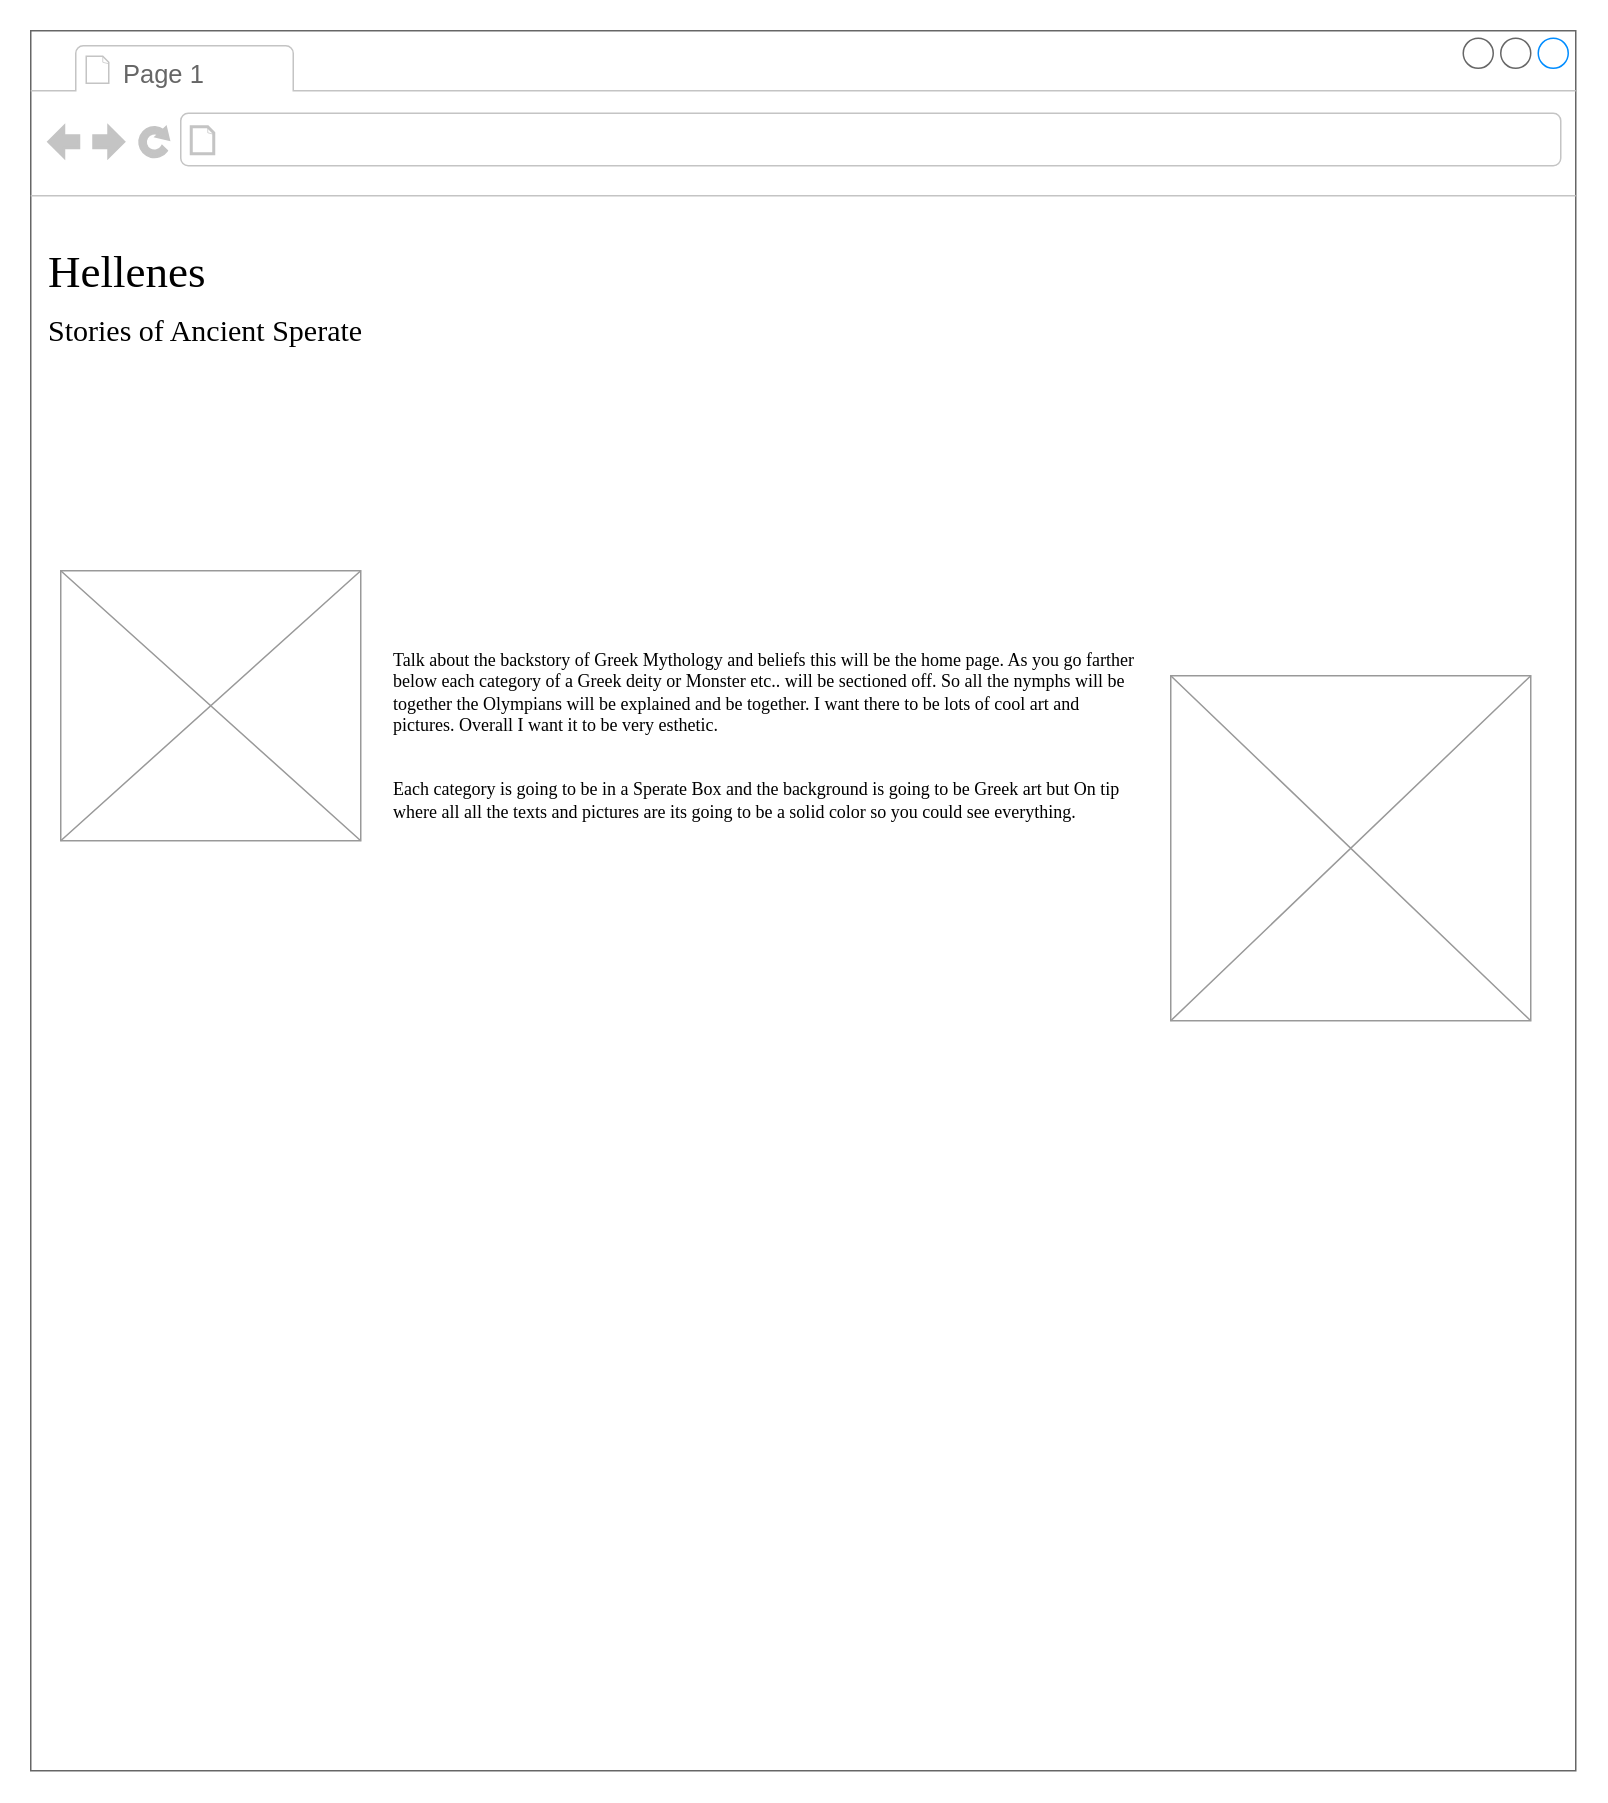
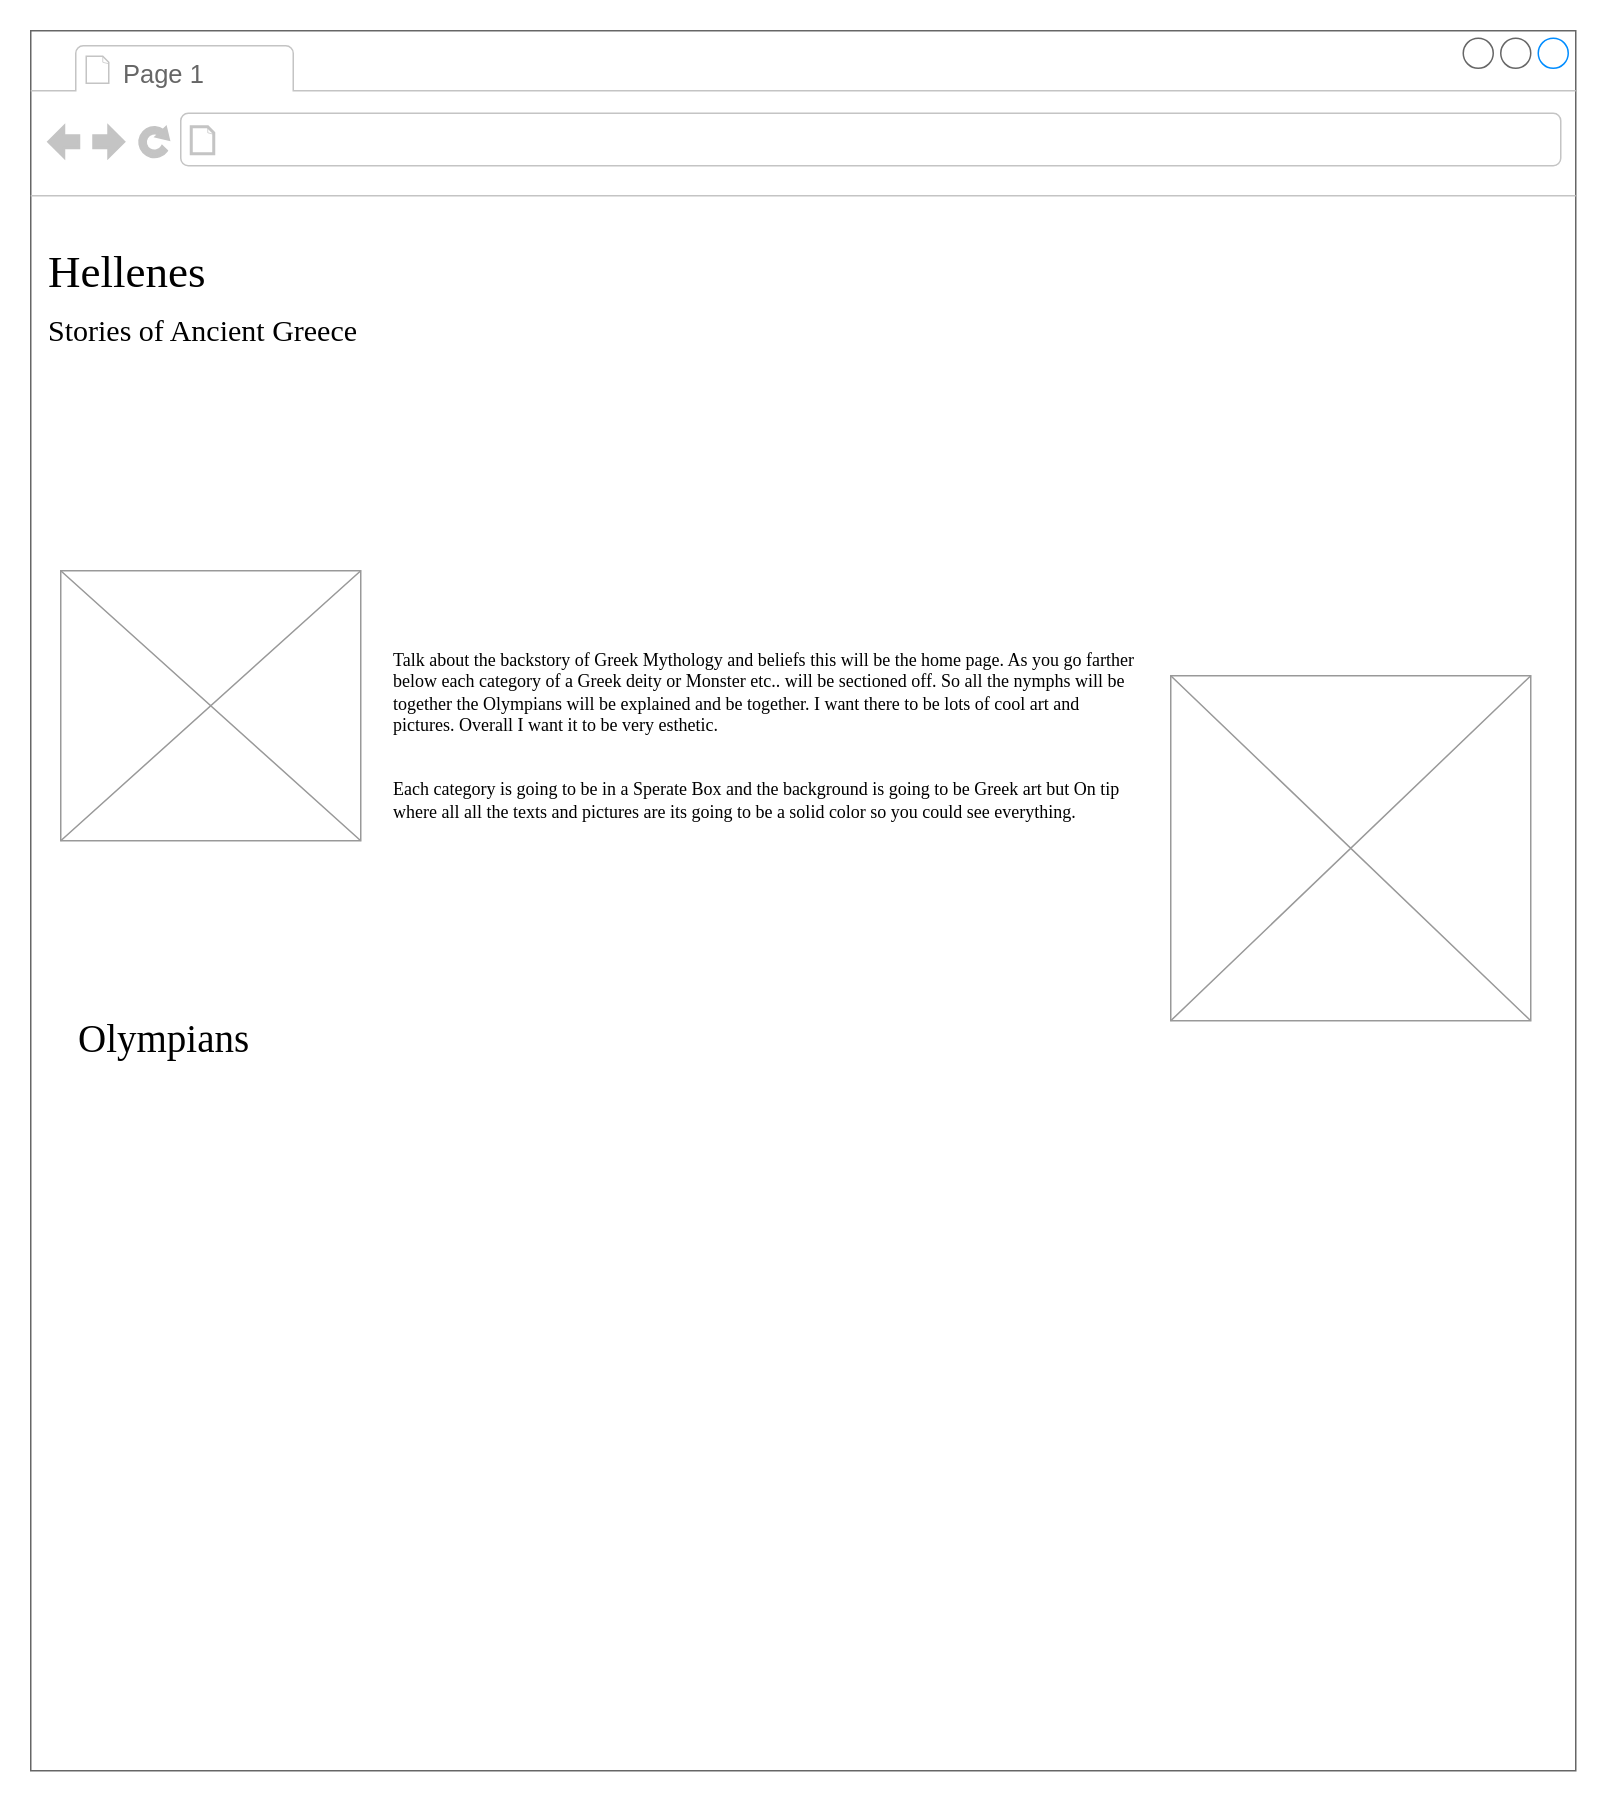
  <mxCell id="0" />
  <mxCell id="1" parent="0" />
  <mxCell id="2" value="" style="strokeWidth=1;shadow=0;dashed=0;align=left;html=1;shape=mxgraph.mockup.containers.browserWindow;rSize=0;strokeColor=#666666;mainText=,;recursiveResize=0;rounded=0;labelBackgroundColor=none;fontFamily=Verdana;fontSize=12" parent="1" vertex="1"><mxGeometry x="20" y="20" width="1030" height="1160" as="geometry" /></mxCell>
  <mxCell id="3" value="Page 1" style="strokeWidth=1;shadow=0;dashed=0;align=center;html=1;shape=mxgraph.mockup.containers.anchor;fontSize=17;fontColor=#666666;align=left;" parent="2" vertex="1"><mxGeometry x="60" y="12" width="135" height="35" as="geometry" /></mxCell>
- <mxCell id="4" value="Hellenes&amp;nbsp;&lt;br style=&quot;font-size: 13px;&quot;&gt;&lt;span style=&quot;font-size: 20px;&quot;&gt;Stories of Ancient&amp;nbsp;Sperate&lt;/span&gt;" style="text;html=1;points=[];align=left;verticalAlign=top;spacingTop=-4;fontSize=30;fontFamily=Verdana" parent="2" vertex="1"><mxGeometry x="10" y="140" width="370" height="80" as="geometry" /></mxCell>
+ <mxCell id="4" value="Hellenes&amp;nbsp;&lt;br style=&quot;font-size: 13px;&quot;&gt;&lt;span style=&quot;font-size: 20px;&quot;&gt;Stories of Ancient&amp;nbsp;Greece&lt;/span&gt;" style="text;html=1;points=[];align=left;verticalAlign=top;spacingTop=-4;fontSize=30;fontFamily=Verdana" parent="2" vertex="1"><mxGeometry x="10" y="140" width="370" height="80" as="geometry" /></mxCell>
  <mxCell id="5" value="Talk about the backstory of Greek Mythology and beliefs this will be the home page. As you go farther below each category of a Greek deity or Monster etc.. will be sectioned off. So all the nymphs will be together the Olympians will be explained and be together. I want there to be lots of cool art and pictures. Overall I want it to be very esthetic.&lt;br&gt;&lt;br&gt;&lt;br&gt;Each category is going to be in a Sperate Box and the background is going to be Greek art but On tip where all all the texts and pictures are its going to be a solid color so you could see everything." style="text;html=1;points=[];align=left;verticalAlign=top;spacingTop=-4;fontSize=12;fontFamily=Verdana;whiteSpace=wrap;" parent="2" vertex="1"><mxGeometry x="240" y="410" width="500" height="240" as="geometry" /></mxCell>
  <mxCell id="6" value="" style="verticalLabelPosition=bottom;shadow=0;dashed=0;align=center;html=1;verticalAlign=top;strokeWidth=1;shape=mxgraph.mockup.graphics.simpleIcon;strokeColor=#999999;fontSize=20;" vertex="1" parent="2"><mxGeometry x="20" y="360" width="200" height="180" as="geometry" /></mxCell>
  <mxCell id="7" value="" style="verticalLabelPosition=bottom;shadow=0;dashed=0;align=center;html=1;verticalAlign=top;strokeWidth=1;shape=mxgraph.mockup.graphics.simpleIcon;strokeColor=#999999;fontSize=20;" vertex="1" parent="2"><mxGeometry x="760" y="430" width="240" height="230" as="geometry" /></mxCell>
+ <mxCell id="8" value="&lt;font style=&quot;font-size: 26px;&quot;&gt;Olympians&lt;/font&gt;" style="text;html=1;points=[];align=left;verticalAlign=top;spacingTop=-4;fontSize=30;fontFamily=Verdana" vertex="1" parent="2"><mxGeometry x="30" y="650" width="370" height="80" as="geometry" /></mxCell>
